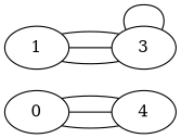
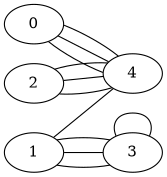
  graph {
    rankdir=LR
    0
    4
    3
    1
+   2
    0 -- 4
    0 -- 4
    0 -- 4
    3 -- 3
+   1 -- 4
    1 -- 3
    1 -- 3
    1 -- 3
+   2 -- 4
+   2 -- 4
+   2 -- 4
  }
